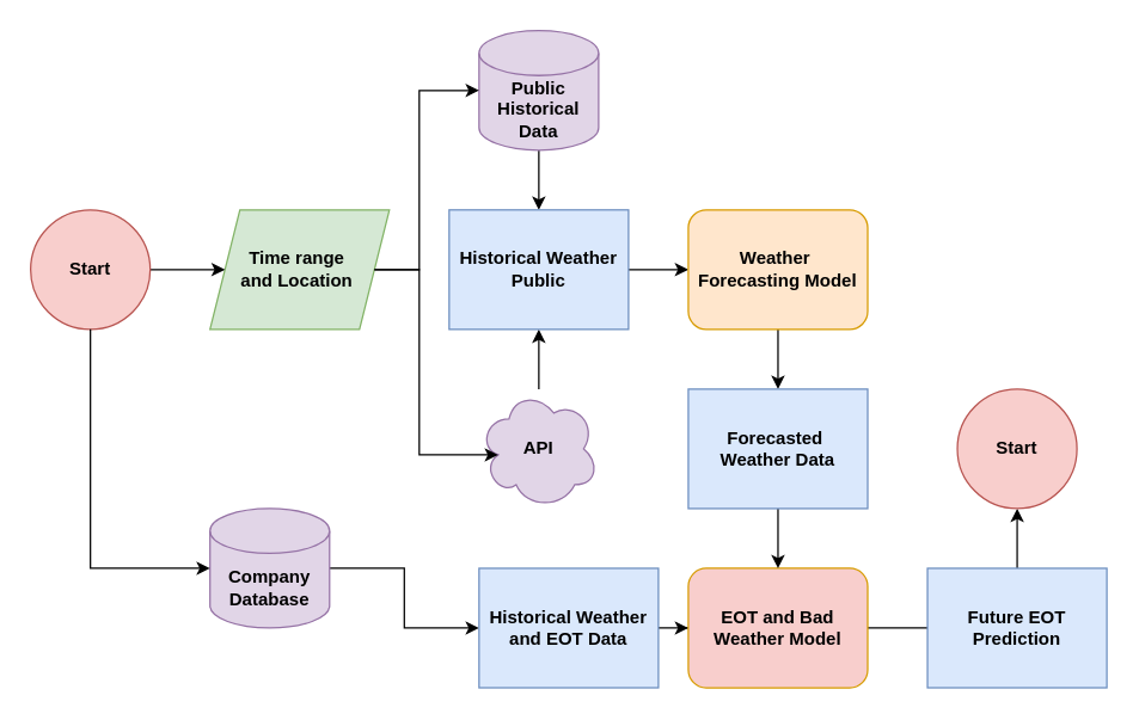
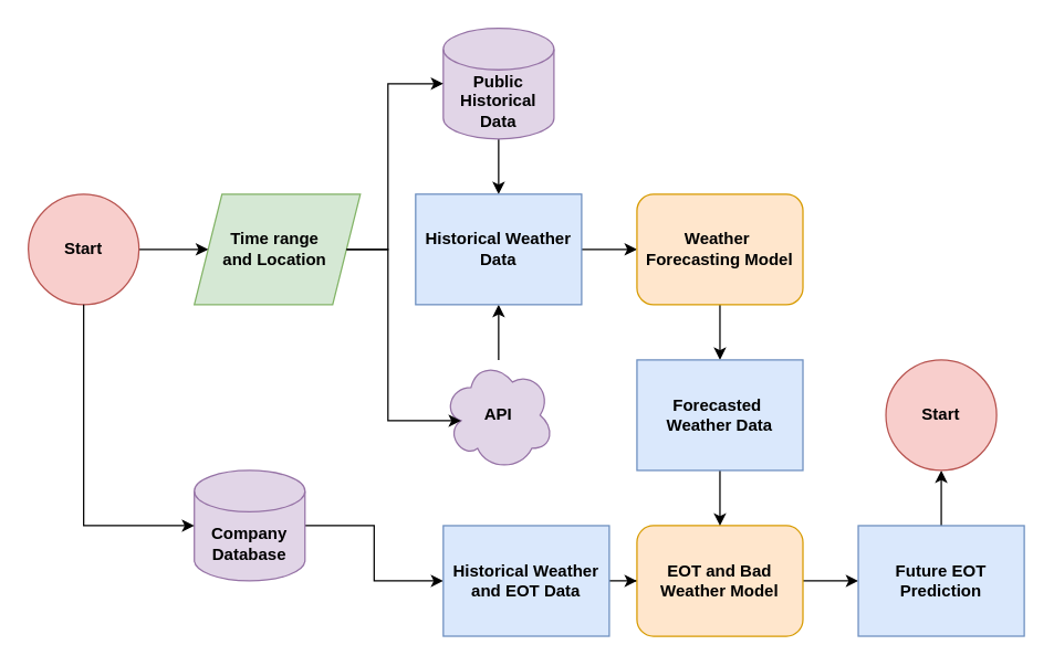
  <mxCell id="0" />
  <mxCell id="1" parent="0" />
  <mxCell id="2" value="Time range&amp;nbsp;&lt;div&gt;and Location&amp;nbsp;&lt;/div&gt;" style="shape=parallelogram;perimeter=parallelogramPerimeter;whiteSpace=wrap;html=1;fixedSize=1;fillColor=#d5e8d4;strokeColor=#82b366;fontStyle=1" vertex="1" parent="1"><mxGeometry x="140" y="140" width="120" height="80" as="geometry" /></mxCell>
  <mxCell id="3" style="edgeStyle=orthogonalEdgeStyle;rounded=0;orthogonalLoop=1;jettySize=auto;html=1;entryX=0;entryY=0.5;entryDx=0;entryDy=0;" edge="1" parent="1" source="4" target="2"><mxGeometry relative="1" as="geometry" /></mxCell>
  <mxCell id="4" value="Start" style="ellipse;whiteSpace=wrap;html=1;aspect=fixed;fillColor=#f8cecc;strokeColor=#b85450;fontStyle=1" vertex="1" parent="1"><mxGeometry x="20" y="140" width="80" height="80" as="geometry" /></mxCell>
  <mxCell id="5" style="edgeStyle=orthogonalEdgeStyle;rounded=0;orthogonalLoop=1;jettySize=auto;html=1;entryX=0.5;entryY=0;entryDx=0;entryDy=0;" edge="1" parent="1" source="6" target="10"><mxGeometry relative="1" as="geometry" /></mxCell>
  <mxCell id="6" value="Public Historical Data" style="shape=cylinder3;whiteSpace=wrap;html=1;boundedLbl=1;backgroundOutline=1;size=15;fillColor=#e1d5e7;strokeColor=#9673a6;fontStyle=1" vertex="1" parent="1"><mxGeometry x="320" y="20" width="80" height="80" as="geometry" /></mxCell>
  <mxCell id="7" style="edgeStyle=orthogonalEdgeStyle;rounded=0;orthogonalLoop=1;jettySize=auto;html=1;entryX=0.5;entryY=1;entryDx=0;entryDy=0;" edge="1" parent="1" source="8" target="10"><mxGeometry relative="1" as="geometry" /></mxCell>
  <mxCell id="8" value="API" style="ellipse;shape=cloud;whiteSpace=wrap;html=1;fillColor=#e1d5e7;strokeColor=#9673a6;fontStyle=1" vertex="1" parent="1"><mxGeometry x="320" y="260" width="80" height="80" as="geometry" /></mxCell>
  <mxCell id="9" style="edgeStyle=orthogonalEdgeStyle;rounded=0;orthogonalLoop=1;jettySize=auto;html=1;entryX=0;entryY=0.5;entryDx=0;entryDy=0;" edge="1" parent="1" source="10" target="21"><mxGeometry relative="1" as="geometry" /></mxCell>
- <mxCell id="10" value="Historical Weather Public" style="rounded=0;whiteSpace=wrap;html=1;fillColor=#dae8fc;strokeColor=#6c8ebf;fontStyle=1" vertex="1" parent="1"><mxGeometry x="300" y="140" width="120" height="80" as="geometry" /></mxCell>
+ <mxCell id="10" value="Historical Weather Data" style="rounded=0;whiteSpace=wrap;html=1;fillColor=#dae8fc;strokeColor=#6c8ebf;fontStyle=1" vertex="1" parent="1"><mxGeometry x="300" y="140" width="120" height="80" as="geometry" /></mxCell>
  <mxCell id="11" style="edgeStyle=orthogonalEdgeStyle;rounded=0;orthogonalLoop=1;jettySize=auto;html=1;entryX=0;entryY=0.5;entryDx=0;entryDy=0;entryPerimeter=0;" edge="1" parent="1" source="2" target="6"><mxGeometry relative="1" as="geometry"><Array as="points"><mxPoint x="280" y="180" /><mxPoint x="280" y="60" /></Array></mxGeometry></mxCell>
  <mxCell id="12" style="edgeStyle=orthogonalEdgeStyle;rounded=0;orthogonalLoop=1;jettySize=auto;html=1;entryX=0.16;entryY=0.55;entryDx=0;entryDy=0;entryPerimeter=0;" edge="1" parent="1" source="2" target="8"><mxGeometry relative="1" as="geometry"><Array as="points"><mxPoint x="280" y="180" /><mxPoint x="280" y="304" /></Array></mxGeometry></mxCell>
  <mxCell id="13" style="edgeStyle=orthogonalEdgeStyle;rounded=0;orthogonalLoop=1;jettySize=auto;html=1;entryX=0;entryY=0.5;entryDx=0;entryDy=0;" edge="1" parent="1" source="14" target="17"><mxGeometry relative="1" as="geometry" /></mxCell>
  <mxCell id="14" value="Company Database" style="shape=cylinder3;whiteSpace=wrap;html=1;boundedLbl=1;backgroundOutline=1;size=15;fillColor=#e1d5e7;strokeColor=#9673a6;fontStyle=1" vertex="1" parent="1"><mxGeometry x="140" y="340" width="80" height="80" as="geometry" /></mxCell>
  <mxCell id="15" style="edgeStyle=orthogonalEdgeStyle;rounded=0;orthogonalLoop=1;jettySize=auto;html=1;entryX=0;entryY=0.5;entryDx=0;entryDy=0;entryPerimeter=0;exitX=0.5;exitY=1;exitDx=0;exitDy=0;" edge="1" parent="1" source="4" target="14"><mxGeometry relative="1" as="geometry"><mxPoint x="100" y="500" as="sourcePoint" /></mxGeometry></mxCell>
  <mxCell id="16" style="edgeStyle=orthogonalEdgeStyle;rounded=0;orthogonalLoop=1;jettySize=auto;html=1;entryX=0;entryY=0.5;entryDx=0;entryDy=0;" edge="1" parent="1" source="17" target="19"><mxGeometry relative="1" as="geometry" /></mxCell>
  <mxCell id="17" value="Historical Weather and EOT Data" style="rounded=0;whiteSpace=wrap;html=1;fillColor=#dae8fc;strokeColor=#6c8ebf;fontStyle=1" vertex="1" parent="1"><mxGeometry x="320" y="380" width="120" height="80" as="geometry" /></mxCell>
- <mxCell id="18" style="edgeStyle=orthogonalEdgeStyle;rounded=0;orthogonalLoop=1;jettySize=auto;html=1;entryX=0;entryY=0.5;entryDx=0;entryDy=0;endArrow=none;" edge="1" parent="1" source="19" target="25"><mxGeometry relative="1" as="geometry" /></mxCell>
- <mxCell id="19" value="EOT and Bad Weather Model" style="rounded=1;whiteSpace=wrap;html=1;fillColor=#f8cecc;strokeColor=#d79b00;fontStyle=1;" vertex="1" parent="1"><mxGeometry x="460" y="380" width="120" height="80" as="geometry" /></mxCell>
+ <mxCell id="18" style="edgeStyle=orthogonalEdgeStyle;rounded=0;orthogonalLoop=1;jettySize=auto;html=1;entryX=0;entryY=0.5;entryDx=0;entryDy=0;" edge="1" parent="1" source="19" target="25"><mxGeometry relative="1" as="geometry" /></mxCell>
+ <mxCell id="19" value="EOT and Bad Weather Model" style="rounded=1;whiteSpace=wrap;html=1;fillColor=#ffe6cc;strokeColor=#d79b00;fontStyle=1" vertex="1" parent="1"><mxGeometry x="460" y="380" width="120" height="80" as="geometry" /></mxCell>
  <mxCell id="20" style="edgeStyle=orthogonalEdgeStyle;rounded=0;orthogonalLoop=1;jettySize=auto;html=1;entryX=0.5;entryY=0;entryDx=0;entryDy=0;" edge="1" parent="1" source="21" target="23"><mxGeometry relative="1" as="geometry" /></mxCell>
  <mxCell id="21" value="Weather&amp;nbsp;&lt;div&gt;Forecasting Model&lt;/div&gt;" style="rounded=1;whiteSpace=wrap;html=1;fillColor=#ffe6cc;strokeColor=#d79b00;fontStyle=1" vertex="1" parent="1"><mxGeometry x="460" y="140" width="120" height="80" as="geometry" /></mxCell>
  <mxCell id="22" style="edgeStyle=orthogonalEdgeStyle;rounded=0;orthogonalLoop=1;jettySize=auto;html=1;entryX=0.5;entryY=0;entryDx=0;entryDy=0;" edge="1" parent="1" source="23" target="19"><mxGeometry relative="1" as="geometry" /></mxCell>
  <mxCell id="23" value="Forecasted&amp;nbsp;&lt;div&gt;Weather Data&lt;/div&gt;" style="rounded=0;whiteSpace=wrap;html=1;fillColor=#dae8fc;strokeColor=#6c8ebf;fontStyle=1" vertex="1" parent="1"><mxGeometry x="460" y="260" width="120" height="80" as="geometry" /></mxCell>
  <mxCell id="24" style="edgeStyle=orthogonalEdgeStyle;rounded=0;orthogonalLoop=1;jettySize=auto;html=1;entryX=0.5;entryY=1;entryDx=0;entryDy=0;" edge="1" parent="1" source="25" target="26"><mxGeometry relative="1" as="geometry" /></mxCell>
  <mxCell id="25" value="Future EOT Prediction" style="rounded=0;whiteSpace=wrap;html=1;fillColor=#dae8fc;strokeColor=#6c8ebf;fontStyle=1" vertex="1" parent="1"><mxGeometry x="620" y="380" width="120" height="80" as="geometry" /></mxCell>
  <mxCell id="26" value="Start" style="ellipse;whiteSpace=wrap;html=1;aspect=fixed;fillColor=#f8cecc;strokeColor=#b85450;fontStyle=1" vertex="1" parent="1"><mxGeometry x="640" y="260" width="80" height="80" as="geometry" /></mxCell>
